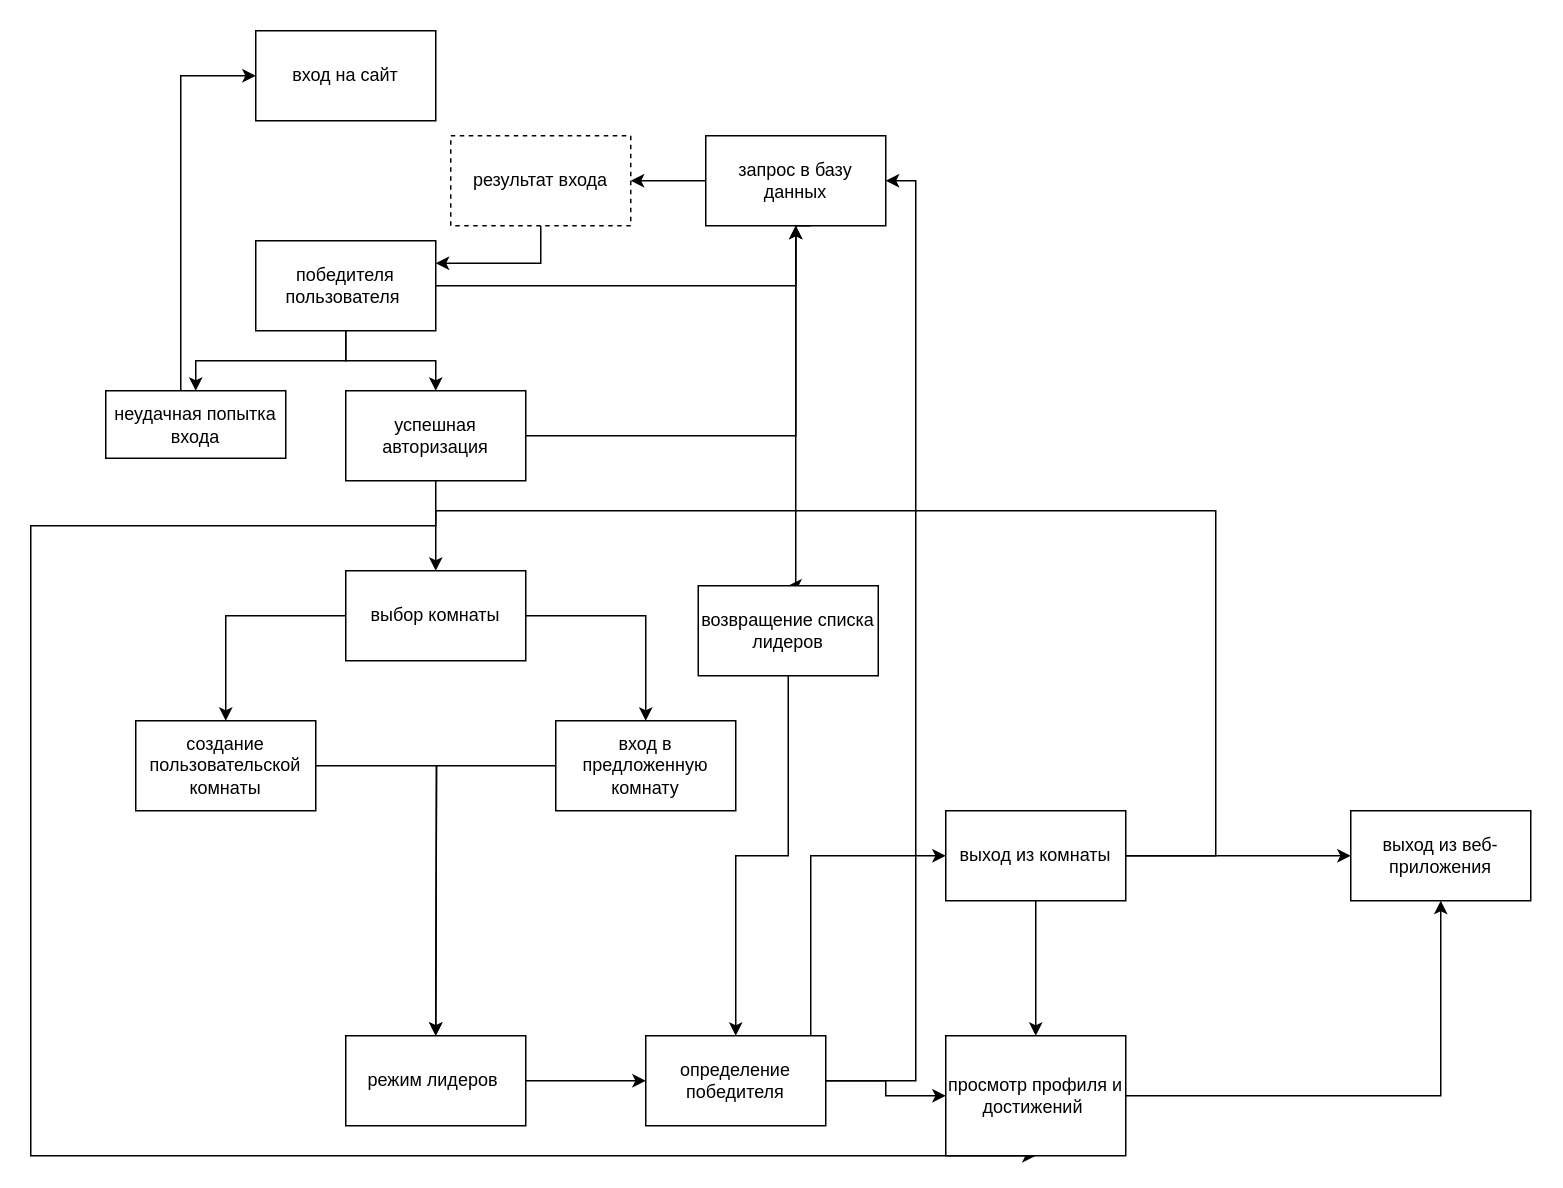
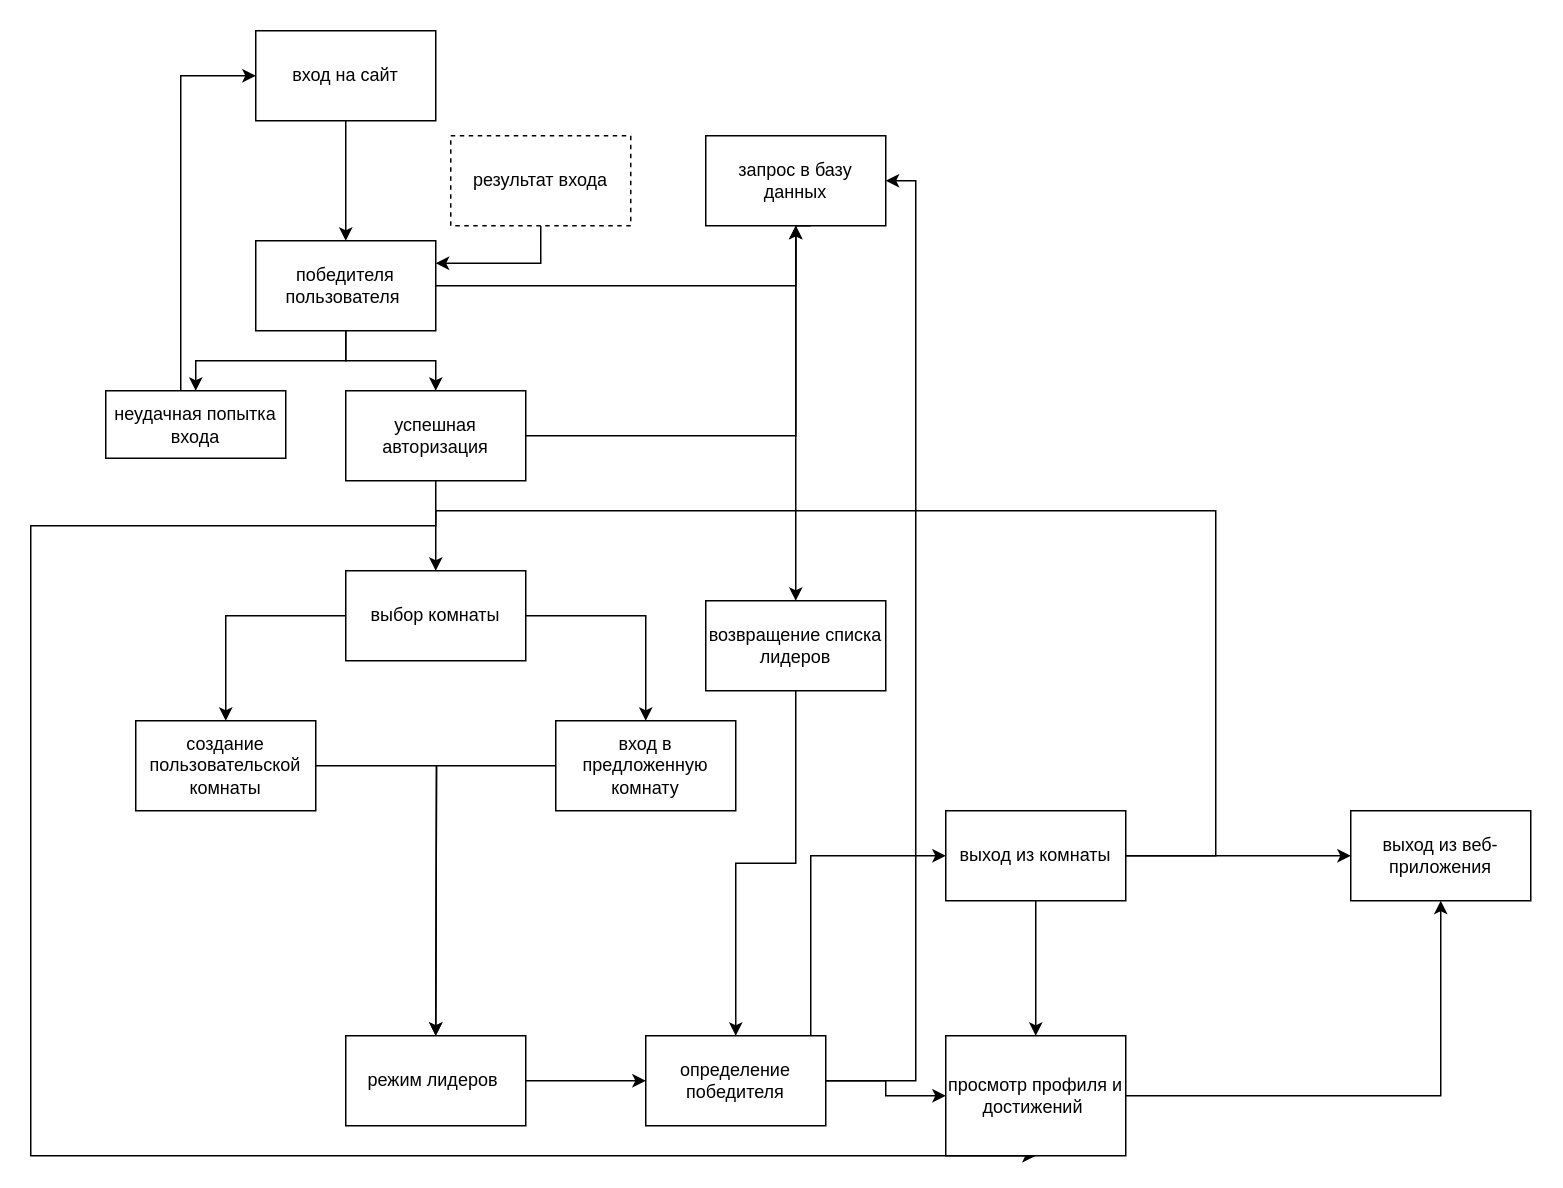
  <mxCell id="0" />
  <mxCell id="1" parent="0" />
+ <mxCell id="2" value="" style="edgeStyle=orthogonalEdgeStyle;rounded=0;orthogonalLoop=1;jettySize=auto;html=1;" edge="1" parent="1" source="3" target="7"><mxGeometry relative="1" as="geometry" /></mxCell>
  <mxCell id="3" value="вход на сайт" style="rounded=0;whiteSpace=wrap;html=1;" vertex="1" parent="1"><mxGeometry x="170" y="20" width="120" height="60" as="geometry" /></mxCell>
  <mxCell id="4" value="" style="edgeStyle=orthogonalEdgeStyle;rounded=0;orthogonalLoop=1;jettySize=auto;html=1;" edge="1" parent="1" source="7" target="10"><mxGeometry relative="1" as="geometry" /></mxCell>
  <mxCell id="5" value="" style="edgeStyle=orthogonalEdgeStyle;rounded=0;orthogonalLoop=1;jettySize=auto;html=1;" edge="1" parent="1" source="7" target="14"><mxGeometry relative="1" as="geometry" /></mxCell>
  <mxCell id="6" style="edgeStyle=orthogonalEdgeStyle;rounded=0;orthogonalLoop=1;jettySize=auto;html=1;" edge="1" parent="1" source="7" target="17"><mxGeometry relative="1" as="geometry"><mxPoint x="290" y="250" as="targetPoint" /></mxGeometry></mxCell>
  <mxCell id="7" value="победителя пользователя&amp;nbsp;" style="rounded=0;whiteSpace=wrap;html=1;" vertex="1" parent="1"><mxGeometry x="170" y="160" width="120" height="60" as="geometry" /></mxCell>
- <mxCell id="8" value="" style="edgeStyle=orthogonalEdgeStyle;rounded=0;orthogonalLoop=1;jettySize=auto;html=1;" edge="1" parent="1" source="10" target="12"><mxGeometry relative="1" as="geometry" /></mxCell>
  <mxCell id="9" style="edgeStyle=orthogonalEdgeStyle;rounded=0;orthogonalLoop=1;jettySize=auto;html=1;exitX=0.75;exitY=1;exitDx=0;exitDy=0;entryX=0.5;entryY=0;entryDx=0;entryDy=0;" edge="1" parent="1" target="32"><mxGeometry relative="1" as="geometry"><mxPoint x="510" y="380" as="targetPoint" /><mxPoint x="540" y="150" as="sourcePoint" /><Array as="points"><mxPoint x="530" y="150" /></Array></mxGeometry></mxCell>
  <mxCell id="10" value="запрос в базу данных" style="whiteSpace=wrap;html=1;rounded=0;" vertex="1" parent="1"><mxGeometry x="470" y="90" width="120" height="60" as="geometry" /></mxCell>
  <mxCell id="11" style="edgeStyle=orthogonalEdgeStyle;rounded=0;orthogonalLoop=1;jettySize=auto;html=1;exitX=0.5;exitY=1;exitDx=0;exitDy=0;entryX=1;entryY=0.25;entryDx=0;entryDy=0;" edge="1" parent="1" source="12" target="7"><mxGeometry relative="1" as="geometry" /></mxCell>
  <mxCell id="12" value="результат входа" style="whiteSpace=wrap;html=1;rounded=0;dashed=1;" vertex="1" parent="1"><mxGeometry x="300" y="90" width="120" height="60" as="geometry" /></mxCell>
  <mxCell id="13" style="edgeStyle=orthogonalEdgeStyle;rounded=0;orthogonalLoop=1;jettySize=auto;html=1;entryX=0;entryY=0.5;entryDx=0;entryDy=0;" edge="1" parent="1" source="14" target="3"><mxGeometry relative="1" as="geometry"><Array as="points"><mxPoint x="120" y="50" /></Array></mxGeometry></mxCell>
  <mxCell id="14" value="неудачная попытка входа" style="whiteSpace=wrap;html=1;rounded=0;" vertex="1" parent="1"><mxGeometry x="70" y="260" width="120" height="45" as="geometry" /></mxCell>
  <mxCell id="15" value="" style="edgeStyle=orthogonalEdgeStyle;rounded=0;orthogonalLoop=1;jettySize=auto;html=1;" edge="1" parent="1" source="17" target="10"><mxGeometry relative="1" as="geometry" /></mxCell>
  <mxCell id="16" style="edgeStyle=orthogonalEdgeStyle;rounded=0;orthogonalLoop=1;jettySize=auto;html=1;entryX=0.5;entryY=1;entryDx=0;entryDy=0;" edge="1" parent="1" source="17" target="38"><mxGeometry relative="1" as="geometry"><Array as="points"><mxPoint x="290" y="350" /><mxPoint x="20" y="350" /><mxPoint x="20" y="770" /><mxPoint x="690" y="770" /></Array></mxGeometry></mxCell>
  <mxCell id="17" value="успешная&lt;br&gt;авторизация" style="rounded=0;whiteSpace=wrap;html=1;" vertex="1" parent="1"><mxGeometry x="230" y="260" width="120" height="60" as="geometry" /></mxCell>
  <mxCell id="18" style="edgeStyle=orthogonalEdgeStyle;rounded=0;orthogonalLoop=1;jettySize=auto;html=1;" edge="1" parent="1" source="20" target="22"><mxGeometry relative="1" as="geometry"><mxPoint x="180" y="500" as="targetPoint" /></mxGeometry></mxCell>
  <mxCell id="19" value="" style="edgeStyle=orthogonalEdgeStyle;rounded=0;orthogonalLoop=1;jettySize=auto;html=1;" edge="1" parent="1" source="20" target="24"><mxGeometry relative="1" as="geometry" /></mxCell>
  <mxCell id="20" value="выбор комнаты" style="whiteSpace=wrap;html=1;rounded=0;" vertex="1" parent="1"><mxGeometry x="230" y="380" width="120" height="60" as="geometry" /></mxCell>
  <mxCell id="21" style="edgeStyle=orthogonalEdgeStyle;rounded=0;orthogonalLoop=1;jettySize=auto;html=1;" edge="1" parent="1" source="22"><mxGeometry relative="1" as="geometry"><mxPoint x="290" y="690" as="targetPoint" /></mxGeometry></mxCell>
  <mxCell id="22" value="создание пользовательской комнаты" style="rounded=0;whiteSpace=wrap;html=1;" vertex="1" parent="1"><mxGeometry x="90" y="480" width="120" height="60" as="geometry" /></mxCell>
  <mxCell id="23" style="edgeStyle=orthogonalEdgeStyle;rounded=0;orthogonalLoop=1;jettySize=auto;html=1;exitX=0;exitY=0.5;exitDx=0;exitDy=0;" edge="1" parent="1" source="24"><mxGeometry relative="1" as="geometry"><mxPoint x="290" y="690" as="targetPoint" /></mxGeometry></mxCell>
  <mxCell id="24" value="вход в предложенную комнату" style="whiteSpace=wrap;html=1;rounded=0;" vertex="1" parent="1"><mxGeometry x="370" y="480" width="120" height="60" as="geometry" /></mxCell>
  <mxCell id="25" value="" style="edgeStyle=orthogonalEdgeStyle;rounded=0;orthogonalLoop=1;jettySize=auto;html=1;" edge="1" parent="1" source="26" target="30"><mxGeometry relative="1" as="geometry" /></mxCell>
  <mxCell id="26" value="режим лидеров&amp;nbsp;" style="rounded=0;whiteSpace=wrap;html=1;" vertex="1" parent="1"><mxGeometry x="230" y="690" width="120" height="60" as="geometry" /></mxCell>
  <mxCell id="27" style="edgeStyle=orthogonalEdgeStyle;rounded=0;orthogonalLoop=1;jettySize=auto;html=1;entryX=1;entryY=0.5;entryDx=0;entryDy=0;" edge="1" parent="1"><mxGeometry relative="1" as="geometry"><mxPoint x="550" y="720" as="sourcePoint" /><mxPoint x="590" y="120" as="targetPoint" /><Array as="points"><mxPoint x="610" y="720" /><mxPoint x="610" y="120" /></Array></mxGeometry></mxCell>
  <mxCell id="28" style="edgeStyle=orthogonalEdgeStyle;rounded=0;orthogonalLoop=1;jettySize=auto;html=1;exitX=1;exitY=0.5;exitDx=0;exitDy=0;entryX=0;entryY=0.5;entryDx=0;entryDy=0;" edge="1" parent="1" source="30" target="38"><mxGeometry relative="1" as="geometry" /></mxCell>
  <mxCell id="29" style="edgeStyle=orthogonalEdgeStyle;rounded=0;orthogonalLoop=1;jettySize=auto;html=1;exitX=0.75;exitY=0;exitDx=0;exitDy=0;entryX=0;entryY=0.5;entryDx=0;entryDy=0;" edge="1" parent="1" source="30" target="36"><mxGeometry relative="1" as="geometry"><Array as="points"><mxPoint x="540" y="690" /><mxPoint x="540" y="570" /></Array></mxGeometry></mxCell>
  <mxCell id="30" value="определение победителя" style="whiteSpace=wrap;html=1;rounded=0;" vertex="1" parent="1"><mxGeometry x="430" y="690" width="120" height="60" as="geometry" /></mxCell>
  <mxCell id="31" style="edgeStyle=orthogonalEdgeStyle;rounded=0;orthogonalLoop=1;jettySize=auto;html=1;entryX=0.5;entryY=0;entryDx=0;entryDy=0;" edge="1" parent="1" source="32" target="30"><mxGeometry relative="1" as="geometry" /></mxCell>
- <mxCell id="32" value="возвращение списка лидеров" style="whiteSpace=wrap;html=1;" vertex="1" parent="1"><mxGeometry x="465" y="390" width="120" height="60" as="geometry" /></mxCell>
+ <mxCell id="32" value="возвращение списка лидеров" style="whiteSpace=wrap;html=1;" vertex="1" parent="1"><mxGeometry x="470" y="400" width="120" height="60" as="geometry" /></mxCell>
  <mxCell id="33" style="edgeStyle=orthogonalEdgeStyle;rounded=0;orthogonalLoop=1;jettySize=auto;html=1;entryX=0.5;entryY=0;entryDx=0;entryDy=0;" edge="1" parent="1" source="36" target="20"><mxGeometry relative="1" as="geometry"><Array as="points"><mxPoint x="810" y="570" /><mxPoint x="810" y="340" /><mxPoint x="290" y="340" /></Array></mxGeometry></mxCell>
  <mxCell id="34" value="" style="edgeStyle=orthogonalEdgeStyle;rounded=0;orthogonalLoop=1;jettySize=auto;html=1;" edge="1" parent="1" source="36" target="38"><mxGeometry relative="1" as="geometry" /></mxCell>
  <mxCell id="35" style="edgeStyle=orthogonalEdgeStyle;rounded=0;orthogonalLoop=1;jettySize=auto;html=1;exitX=1;exitY=0.5;exitDx=0;exitDy=0;entryX=0;entryY=0.5;entryDx=0;entryDy=0;" edge="1" parent="1" source="36" target="39"><mxGeometry relative="1" as="geometry" /></mxCell>
  <mxCell id="36" value="выход из комнаты" style="whiteSpace=wrap;html=1;" vertex="1" parent="1"><mxGeometry x="630" y="540" width="120" height="60" as="geometry" /></mxCell>
  <mxCell id="37" style="edgeStyle=orthogonalEdgeStyle;rounded=0;orthogonalLoop=1;jettySize=auto;html=1;exitX=1;exitY=0.5;exitDx=0;exitDy=0;entryX=0.5;entryY=1;entryDx=0;entryDy=0;" edge="1" parent="1" source="38" target="39"><mxGeometry relative="1" as="geometry"><mxPoint x="980" y="660" as="targetPoint" /></mxGeometry></mxCell>
  <mxCell id="38" value="просмотр профиля и достижений&amp;nbsp;" style="whiteSpace=wrap;html=1;" vertex="1" parent="1"><mxGeometry x="630" y="690" width="120" height="80" as="geometry" /></mxCell>
  <mxCell id="39" value="выход из веб-приложения" style="rounded=0;whiteSpace=wrap;html=1;" vertex="1" parent="1"><mxGeometry x="900" y="540" width="120" height="60" as="geometry" /></mxCell>
